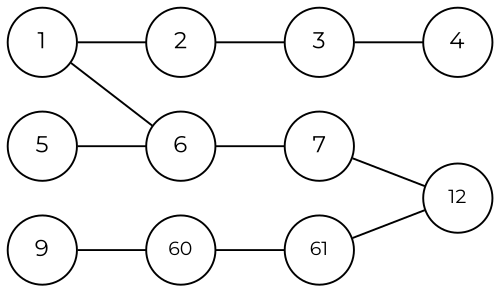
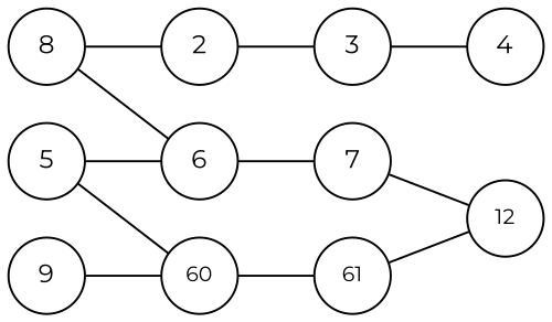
  graph {
    fontname=Montserrat
    rankdir=LR
    node [fontname=Montserrat fontsize=12 shape=circle]
    edge [fontname=Montserrat]
-   n1 [label=1]
+   n1 [label=8]
    n2 [label=2]
    n3 [label=6]
    n4 [label=3]
    n5 [label=7]
    n6 [label=4]
    n7 [label=5]
    n8 [fontsize=10 label=60]
    n9 [fontsize=10 label=61]
    n10 [fontsize=10 label=12]
    n11 [label=9]
    n1 -- n2
    n1 -- n3
    n2 -- n4
    n3 -- n5
    n4 -- n6
    n5 -- n10
    n7 -- n3
+   n7 -- n8
    n8 -- n9
    n9 -- n10
    n11 -- n8
  }
